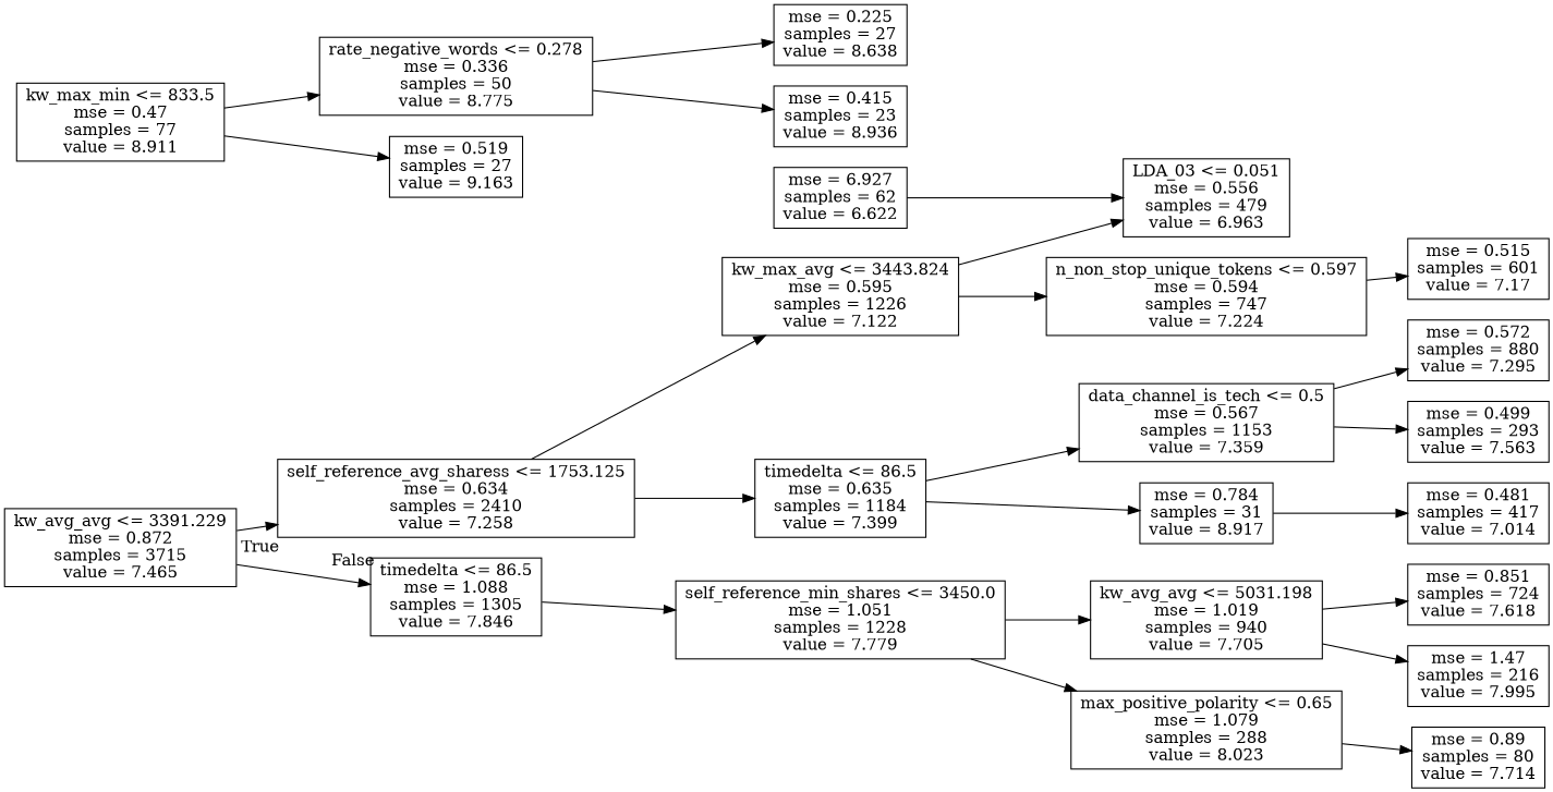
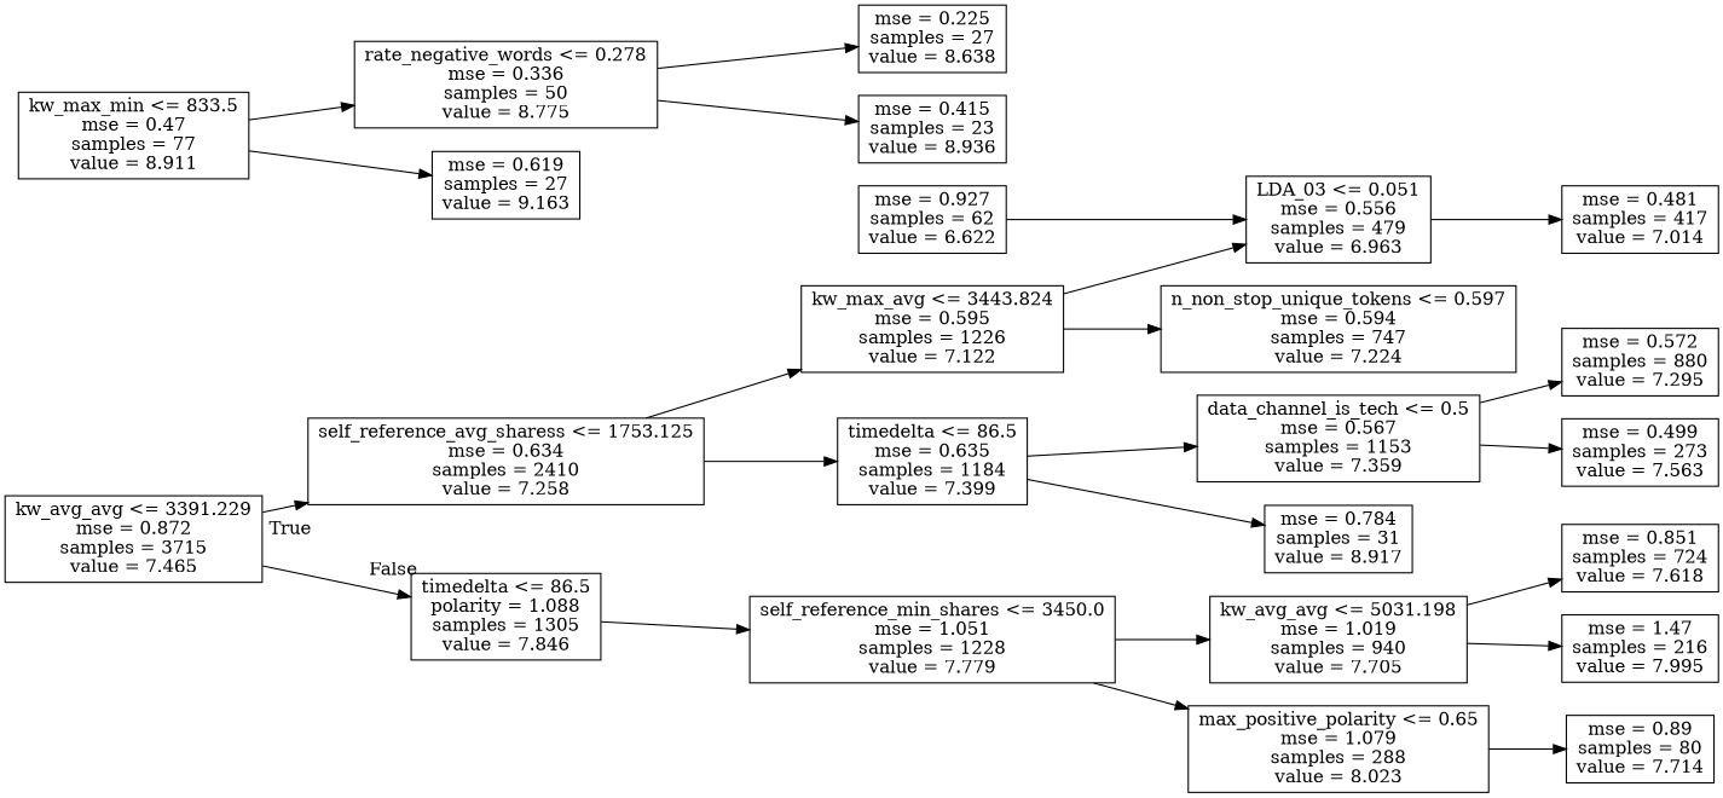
  digraph {
    rankdir=LR
    node [shape=box]
    n1 [label="kw_avg_avg <= 3391.229\nmse = 0.872\nsamples = 3715\nvalue = 7.465"]
    n2 [label="self_reference_avg_sharess <= 1753.125\nmse = 0.634\nsamples = 2410\nvalue = 7.258"]
-   n3 [label="timedelta <= 86.5\nmse = 1.088\nsamples = 1305\nvalue = 7.846"]
+   n3 [label="timedelta <= 86.5\npolarity = 1.088\nsamples = 1305\nvalue = 7.846"]
    n4 [label="kw_max_avg <= 3443.824\nmse = 0.595\nsamples = 1226\nvalue = 7.122"]
    n5 [label="timedelta <= 86.5\nmse = 0.635\nsamples = 1184\nvalue = 7.399"]
    n6 [label="self_reference_min_shares <= 3450.0\nmse = 1.051\nsamples = 1228\nvalue = 7.779"]
    n7 [label="LDA_03 <= 0.051\nmse = 0.556\nsamples = 479\nvalue = 6.963"]
    n8 [label="n_non_stop_unique_tokens <= 0.597\nmse = 0.594\nsamples = 747\nvalue = 7.224"]
    n9 [label="data_channel_is_tech <= 0.5\nmse = 0.567\nsamples = 1153\nvalue = 7.359"]
    n10 [label="mse = 0.784\nsamples = 31\nvalue = 8.917"]
    n11 [label="mse = 0.481\nsamples = 417\nvalue = 7.014"]
-   n12 [label="mse = 0.515\nsamples = 601\nvalue = 7.17"]
-   n13 [label="mse = 6.927\nsamples = 62\nvalue = 6.622"]
+   n13 [label="mse = 0.927\nsamples = 62\nvalue = 6.622"]
    n14 [label="mse = 0.572\nsamples = 880\nvalue = 7.295"]
-   n15 [label="mse = 0.499\nsamples = 293\nvalue = 7.563"]
+   n15 [label="mse = 0.499\nsamples = 273\nvalue = 7.563"]
    n16 [label="kw_avg_avg <= 5031.198\nmse = 1.019\nsamples = 940\nvalue = 7.705"]
    n17 [label="max_positive_polarity <= 0.65\nmse = 1.079\nsamples = 288\nvalue = 8.023"]
    n18 [label="kw_max_min <= 833.5\nmse = 0.47\nsamples = 77\nvalue = 8.911"]
    n19 [label="rate_negative_words <= 0.278\nmse = 0.336\nsamples = 50\nvalue = 8.775"]
-   n20 [label="mse = 0.519\nsamples = 27\nvalue = 9.163"]
+   n20 [label="mse = 0.619\nsamples = 27\nvalue = 9.163"]
    n21 [label="mse = 0.851\nsamples = 724\nvalue = 7.618"]
    n22 [label="mse = 1.47\nsamples = 216\nvalue = 7.995"]
    n23 [label="mse = 0.89\nsamples = 80\nvalue = 7.714"]
    n24 [label="mse = 0.225\nsamples = 27\nvalue = 8.638"]
    n25 [label="mse = 0.415\nsamples = 23\nvalue = 8.936"]
    n1 -> n2 [headlabel=True labelangle=45 labeldistance=2.5]
    n1 -> n3 [headlabel=False labelangle=-45 labeldistance=2.5]
    n2 -> n4
    n2 -> n5
    n3 -> n6
    n4 -> n7
    n4 -> n8
    n5 -> n9
    n5 -> n10
    n6 -> n16
    n6 -> n17
-   n10 -> n11
-   n8 -> n12
+   n7 -> n11
    n9 -> n14
    n9 -> n15
    n13 -> n7
    n16 -> n21
    n16 -> n22
    n17 -> n23
    n18 -> n19
    n18 -> n20
    n19 -> n24
    n19 -> n25
  }
